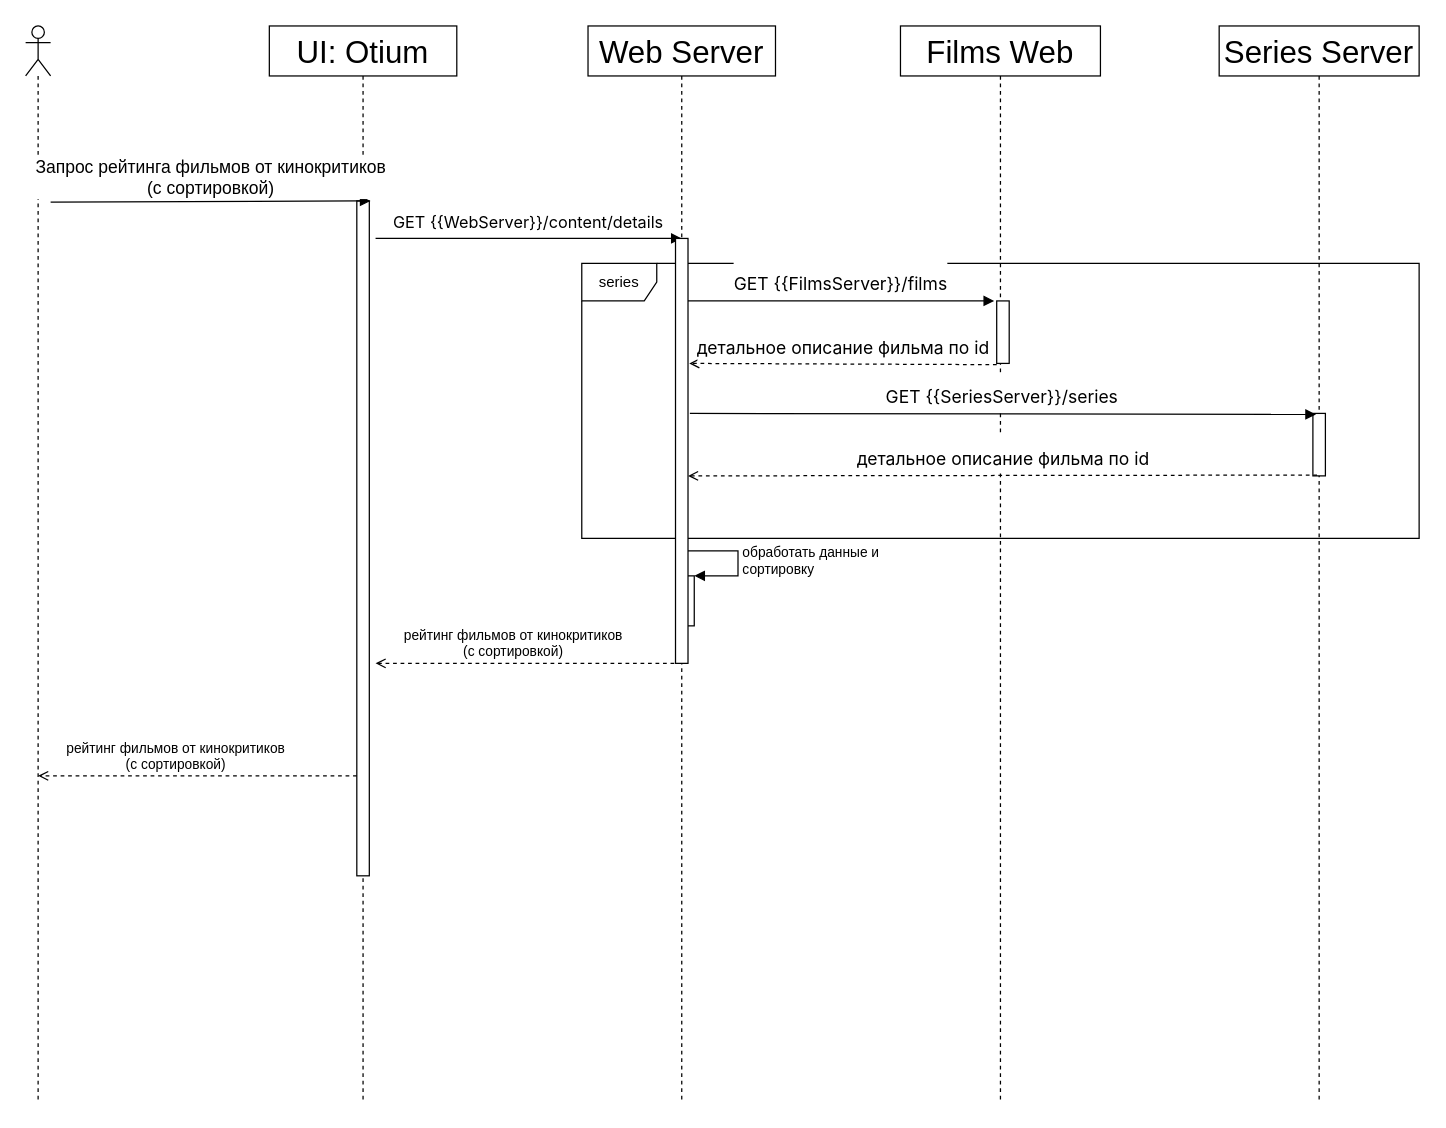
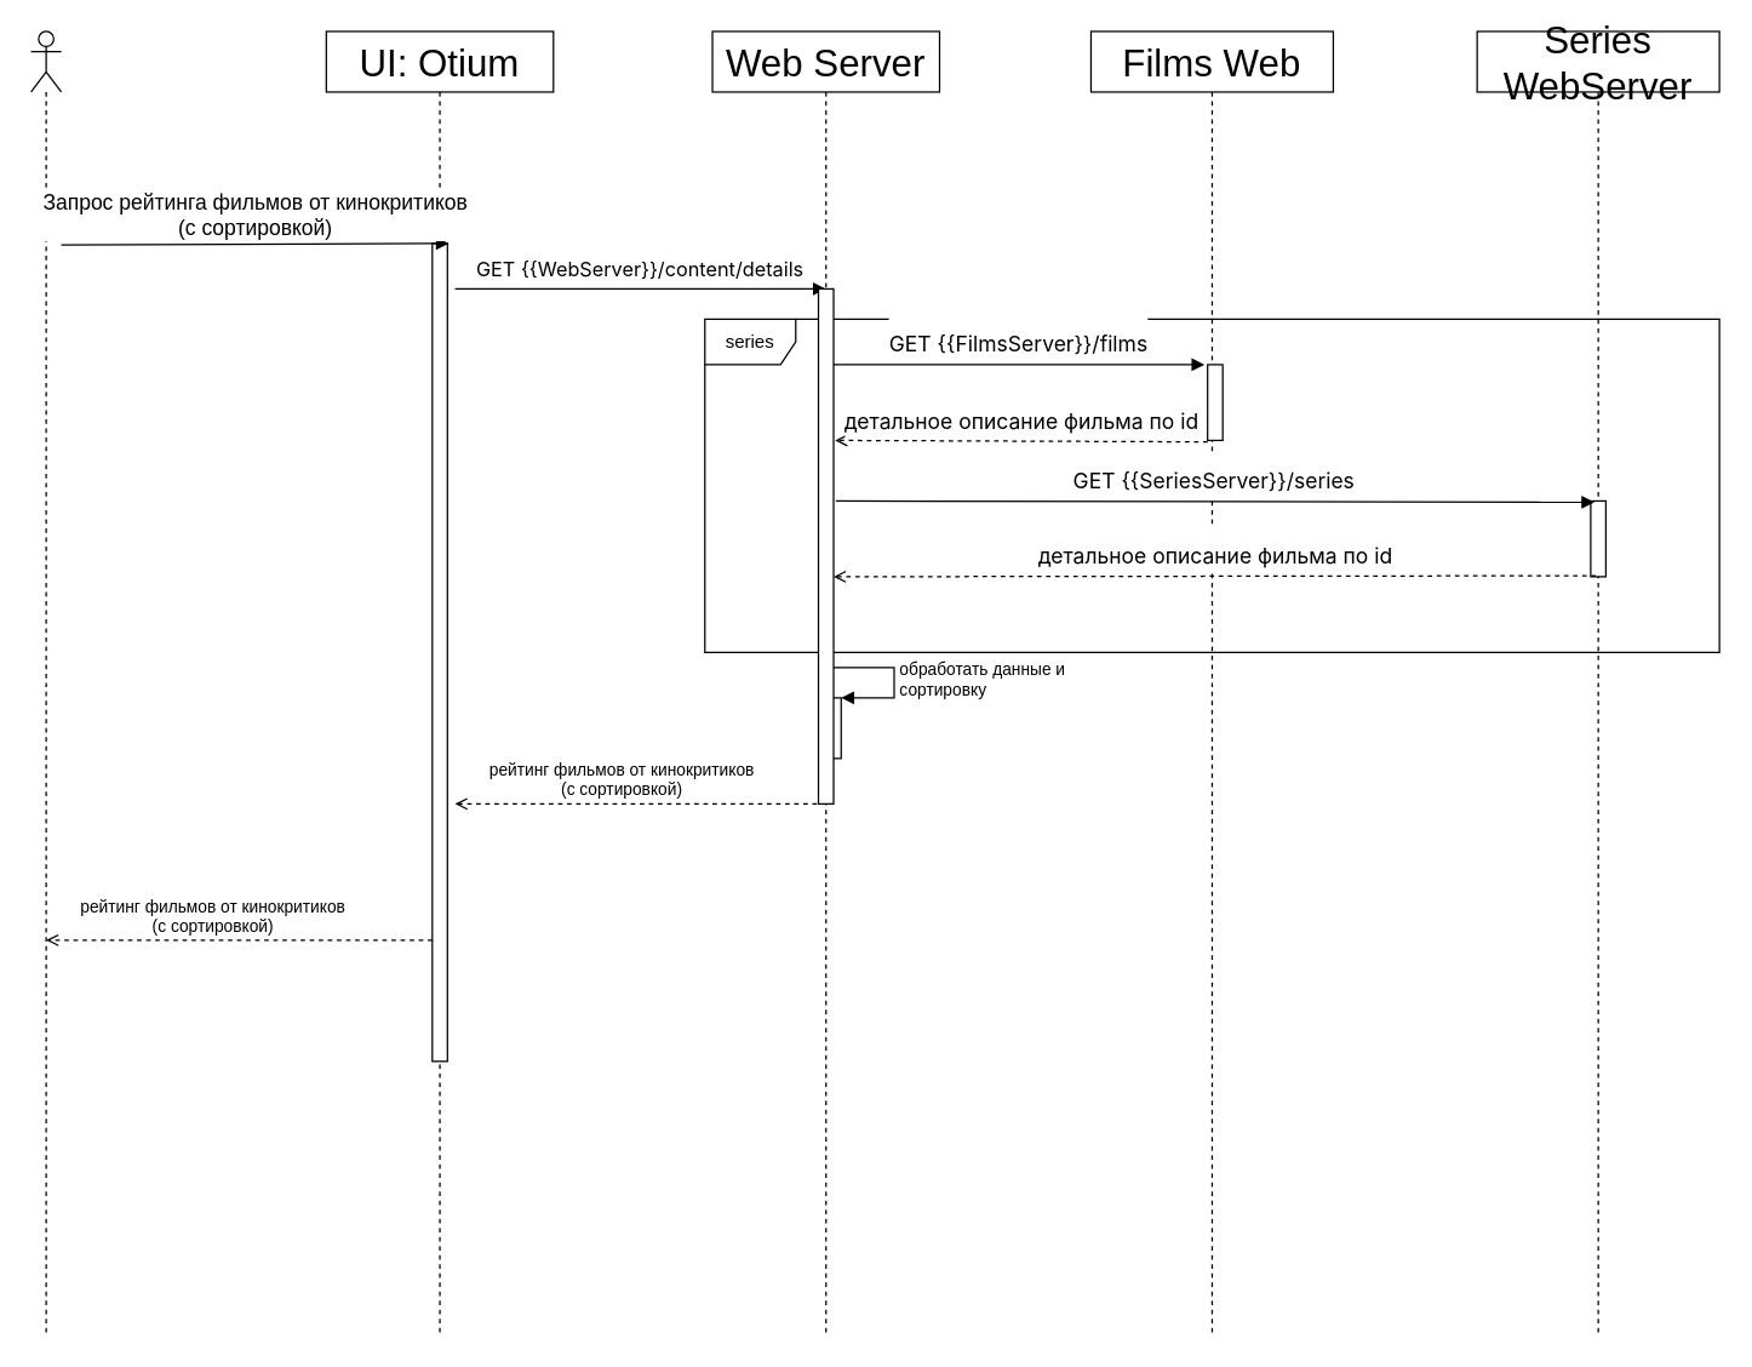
  <mxCell id="0" />
  <mxCell id="1" parent="0" />
  <mxCell id="2" value="" style="shape=umlLifeline;participant=umlActor;perimeter=lifelinePerimeter;whiteSpace=wrap;html=1;container=1;collapsible=0;recursiveResize=0;verticalAlign=top;spacingTop=36;outlineConnect=0;fontSize=25;" vertex="1" parent="1"><mxGeometry x="20" y="20" width="20" height="860" as="geometry" /></mxCell>
  <mxCell id="3" value="Web Server" style="shape=umlLifeline;perimeter=lifelinePerimeter;whiteSpace=wrap;html=1;container=1;collapsible=0;recursiveResize=0;outlineConnect=0;fontSize=25;" vertex="1" parent="1"><mxGeometry x="470" y="20" width="150" height="860" as="geometry" /></mxCell>
- <mxCell id="4" value="Series Server" style="shape=umlLifeline;perimeter=lifelinePerimeter;whiteSpace=wrap;html=1;container=1;collapsible=0;recursiveResize=0;outlineConnect=0;fontSize=25;" vertex="1" parent="1"><mxGeometry x="975" y="20" width="160" height="860" as="geometry" /></mxCell>
+ <mxCell id="4" value="Series WebServer" style="shape=umlLifeline;perimeter=lifelinePerimeter;whiteSpace=wrap;html=1;container=1;collapsible=0;recursiveResize=0;outlineConnect=0;fontSize=25;" vertex="1" parent="1"><mxGeometry x="975" y="20" width="160" height="860" as="geometry" /></mxCell>
  <mxCell id="5" value="UI: Otium" style="shape=umlLifeline;perimeter=lifelinePerimeter;whiteSpace=wrap;html=1;container=1;collapsible=0;recursiveResize=0;outlineConnect=0;fontSize=25;" vertex="1" parent="1"><mxGeometry x="215" y="20" width="150" height="860" as="geometry" /></mxCell>
  <mxCell id="6" value="Films Web" style="shape=umlLifeline;perimeter=lifelinePerimeter;whiteSpace=wrap;html=1;container=1;collapsible=0;recursiveResize=0;outlineConnect=0;fontSize=25;" vertex="1" parent="1"><mxGeometry x="720" y="20" width="160" height="860" as="geometry" /></mxCell>
  <mxCell id="7" value="обработать данные и&lt;br&gt;сортировку" style="edgeStyle=orthogonalEdgeStyle;html=1;align=left;spacingLeft=2;endArrow=block;rounded=0;entryX=1;entryY=0;" edge="1" parent="1"><mxGeometry relative="1" as="geometry"><mxPoint x="550" y="440" as="sourcePoint" /><Array as="points"><mxPoint x="590" y="440" /><mxPoint x="590" y="460" /></Array><mxPoint x="555" y="460" as="targetPoint" /></mxGeometry></mxCell>
  <mxCell id="8" value="" style="html=1;points=[[0,0,0,0,5],[0,1,0,0,-5],[1,0,0,0,5],[1,1,0,0,-5]];perimeter=orthogonalPerimeter;outlineConnect=0;targetShapes=umlLifeline;portConstraint=eastwest;newEdgeStyle={&quot;curved&quot;:0,&quot;rounded&quot;:0};" vertex="1" parent="1"><mxGeometry x="545" y="460" width="10" height="40" as="geometry" /></mxCell>
  <mxCell id="9" value="" style="html=1;points=[];perimeter=orthogonalPerimeter;fontFamily=Helvetica;fontSize=25;fontColor=default;align=center;strokeColor=default;fillColor=default;" vertex="1" parent="1"><mxGeometry x="285" y="160" width="10" height="540" as="geometry" /></mxCell>
  <mxCell id="10" value="рейтинг фильмов от кинокритиков &lt;br&gt;(с сортировкой)" style="html=1;verticalAlign=bottom;startArrow=none;endArrow=open;startSize=8;rounded=1;startFill=0;endFill=0;dashed=1;" edge="1" parent="1"><mxGeometry x="0.102" relative="1" as="geometry"><mxPoint x="545" y="530" as="sourcePoint" /><mxPoint x="300" y="530" as="targetPoint" /><mxPoint as="offset" /></mxGeometry></mxCell>
  <mxCell id="11" value="рейтинг фильмов от кинокритиков &lt;br&gt;(с сортировкой)" style="html=1;verticalAlign=bottom;startArrow=none;endArrow=open;startSize=8;rounded=1;startFill=0;endFill=0;dashed=1;entryX=0.5;entryY=0.877;entryDx=0;entryDy=0;entryPerimeter=0;" edge="1" parent="1"><mxGeometry x="0.137" relative="1" as="geometry"><mxPoint x="285" y="620" as="sourcePoint" /><mxPoint x="30" y="620" as="targetPoint" /><mxPoint as="offset" /></mxGeometry></mxCell>
  <mxCell id="12" value="Запрос рейтинга фильмов от кинокритиков&lt;br&gt;(с сортировкой)" style="html=1;verticalAlign=bottom;startArrow=none;startFill=0;endArrow=block;startSize=8;rounded=1;fontSize=14;entryX=0.069;entryY=-0.001;entryDx=0;entryDy=0;entryPerimeter=0;" edge="1" parent="1"><mxGeometry width="60" relative="1" as="geometry"><mxPoint x="40" y="161" as="sourcePoint" /><mxPoint x="296" y="160" as="targetPoint" /></mxGeometry></mxCell>
  <mxCell id="13" value="&lt;span style=&quot;background-color: rgb(255, 255, 255); font-size: 13px;&quot;&gt;&lt;font style=&quot;font-size: 13px;&quot;&gt;&lt;span style=&quot;font-family: Inter, system-ui, -apple-system, &amp;quot;system-ui&amp;quot;, &amp;quot;Segoe UI&amp;quot;, Roboto, Oxygen, Ubuntu, Cantarell, &amp;quot;Fira Sans&amp;quot;, &amp;quot;Droid Sans&amp;quot;, Helvetica, Arial, sans-serif; text-align: left;&quot; data-testid=&quot;resolvedVariable&quot; spellcheck=&quot;false&quot; class=&quot;resolvedVariable&quot;&gt;GET {{WebServer}}&lt;/span&gt;&lt;span style=&quot;font-family: Inter, system-ui, -apple-system, &amp;quot;system-ui&amp;quot;, &amp;quot;Segoe UI&amp;quot;, Roboto, Oxygen, Ubuntu, Cantarell, &amp;quot;Fira Sans&amp;quot;, &amp;quot;Droid Sans&amp;quot;, Helvetica, Arial, sans-serif; text-align: left;&quot; data-testid=&quot;resolvedVariable&quot; spellcheck=&quot;false&quot; class=&quot;resolvedVariable&quot;&gt;/content&lt;/span&gt;&lt;/font&gt;&lt;span style=&quot;font-family: Inter, system-ui, -apple-system, &amp;quot;system-ui&amp;quot;, &amp;quot;Segoe UI&amp;quot;, Roboto, Oxygen, Ubuntu, Cantarell, &amp;quot;Fira Sans&amp;quot;, &amp;quot;Droid Sans&amp;quot;, Helvetica, Arial, sans-serif; text-align: left;&quot; data-offset-key=&quot;a3p1t-1-0&quot;&gt;&lt;span style=&quot;&quot; data-text=&quot;true&quot;&gt;/details&lt;/span&gt;&lt;/span&gt;&lt;/span&gt;" style="html=1;verticalAlign=bottom;startArrow=none;endArrow=block;startSize=8;rounded=1;fontSize=25;entryX=-0.044;entryY=0.001;entryDx=0;entryDy=0;entryPerimeter=0;startFill=0;" edge="1" parent="1"><mxGeometry x="-0.005" relative="1" as="geometry"><mxPoint x="300" y="190" as="sourcePoint" /><mxPoint as="offset" /><mxPoint x="545" y="190" as="targetPoint" /></mxGeometry></mxCell>
  <mxCell id="14" value="series" style="shape=umlFrame;whiteSpace=wrap;html=1;" vertex="1" parent="1"><mxGeometry x="465" y="210" width="670" height="220" as="geometry" /></mxCell>
  <mxCell id="15" value="" style="html=1;points=[];perimeter=orthogonalPerimeter;fontFamily=Helvetica;fontSize=25;fontColor=default;align=center;strokeColor=default;fillColor=default;" vertex="1" parent="1"><mxGeometry x="540" y="190" width="10" height="340" as="geometry" /></mxCell>
  <mxCell id="16" value="&lt;span style=&quot;background-color: rgb(255, 255, 255); font-size: 14px;&quot;&gt;&lt;font style=&quot;font-size: 14px;&quot;&gt;&lt;span style=&quot;font-family: Inter, system-ui, -apple-system, &amp;quot;system-ui&amp;quot;, &amp;quot;Segoe UI&amp;quot;, Roboto, Oxygen, Ubuntu, Cantarell, &amp;quot;Fira Sans&amp;quot;, &amp;quot;Droid Sans&amp;quot;, Helvetica, Arial, sans-serif; text-align: left;&quot; data-testid=&quot;resolvedVariable&quot; spellcheck=&quot;false&quot; class=&quot;resolvedVariable&quot;&gt;GET {{FilmsServer}}&lt;/span&gt;&lt;span style=&quot;font-family: Inter, system-ui, -apple-system, &amp;quot;system-ui&amp;quot;, &amp;quot;Segoe UI&amp;quot;, Roboto, Oxygen, Ubuntu, Cantarell, &amp;quot;Fira Sans&amp;quot;, &amp;quot;Droid Sans&amp;quot;, Helvetica, Arial, sans-serif; text-align: left;&quot; data-testid=&quot;resolvedVariable&quot; spellcheck=&quot;false&quot; class=&quot;resolvedVariable&quot;&gt;/films&lt;/span&gt;&lt;/font&gt;&lt;/span&gt;" style="html=1;verticalAlign=bottom;startArrow=none;endArrow=block;startSize=8;rounded=1;fontSize=25;entryX=-0.044;entryY=0.001;entryDx=0;entryDy=0;entryPerimeter=0;startFill=0;" edge="1" parent="1"><mxGeometry x="-0.001" relative="1" as="geometry"><mxPoint x="550" y="240" as="sourcePoint" /><mxPoint x="795" y="240" as="targetPoint" /><mxPoint as="offset" /></mxGeometry></mxCell>
  <mxCell id="17" value="" style="html=1;points=[];perimeter=orthogonalPerimeter;fontFamily=Helvetica;fontSize=25;fontColor=default;align=center;strokeColor=default;fillColor=default;" vertex="1" parent="1"><mxGeometry x="797" y="240" width="10" height="50" as="geometry" /></mxCell>
  <mxCell id="18" value="" style="html=1;points=[];perimeter=orthogonalPerimeter;fontFamily=Helvetica;fontSize=25;fontColor=default;align=center;strokeColor=default;fillColor=default;" vertex="1" parent="1"><mxGeometry x="1050" y="330" width="10" height="50" as="geometry" /></mxCell>
  <mxCell id="19" value="&lt;span style=&quot;background-color: rgb(255, 255, 255); font-size: 14px;&quot;&gt;&lt;font style=&quot;font-size: 14px;&quot;&gt;&lt;span style=&quot;font-family: Inter, system-ui, -apple-system, &amp;quot;system-ui&amp;quot;, &amp;quot;Segoe UI&amp;quot;, Roboto, Oxygen, Ubuntu, Cantarell, &amp;quot;Fira Sans&amp;quot;, &amp;quot;Droid Sans&amp;quot;, Helvetica, Arial, sans-serif; text-align: left;&quot; data-testid=&quot;resolvedVariable&quot; spellcheck=&quot;false&quot; class=&quot;resolvedVariable&quot;&gt;GET {{SeriesServer}}&lt;/span&gt;&lt;span style=&quot;font-family: Inter, system-ui, -apple-system, &amp;quot;system-ui&amp;quot;, &amp;quot;Segoe UI&amp;quot;, Roboto, Oxygen, Ubuntu, Cantarell, &amp;quot;Fira Sans&amp;quot;, &amp;quot;Droid Sans&amp;quot;, Helvetica, Arial, sans-serif; text-align: left;&quot; data-testid=&quot;resolvedVariable&quot; spellcheck=&quot;false&quot; class=&quot;resolvedVariable&quot;&gt;/series&lt;/span&gt;&lt;/font&gt;&lt;/span&gt;" style="html=1;verticalAlign=bottom;startArrow=none;endArrow=block;startSize=8;rounded=1;fontSize=25;entryX=-0.044;entryY=0.001;entryDx=0;entryDy=0;entryPerimeter=0;startFill=0;exitX=0.933;exitY=0.468;exitDx=0;exitDy=0;exitPerimeter=0;" edge="1" parent="1"><mxGeometry x="-0.001" relative="1" as="geometry"><mxPoint x="551.5" y="330" as="sourcePoint" /><mxPoint x="1052.5" y="330.87" as="targetPoint" /><mxPoint as="offset" /></mxGeometry></mxCell>
  <mxCell id="20" value="&lt;div style=&quot;text-align: left;&quot;&gt;&lt;font face=&quot;Inter, system-ui, -apple-system, system-ui, Segoe UI, Roboto, Oxygen, Ubuntu, Cantarell, Fira Sans, Droid Sans, Helvetica, Arial, sans-serif&quot;&gt;&lt;span style=&quot;font-size: 14px;&quot;&gt;детальное описание фильма по id&lt;/span&gt;&lt;/font&gt;&lt;/div&gt;" style="html=1;verticalAlign=bottom;startArrow=none;endArrow=open;startSize=8;rounded=1;fontSize=25;startFill=0;endFill=0;dashed=1;entryX=1.067;entryY=0.35;entryDx=0;entryDy=0;entryPerimeter=0;exitX=0.186;exitY=0.996;exitDx=0;exitDy=0;exitPerimeter=0;" edge="1" parent="1"><mxGeometry x="-0.001" relative="1" as="geometry"><mxPoint x="797" y="291" as="sourcePoint" /><mxPoint x="551" y="290" as="targetPoint" /><mxPoint as="offset" /></mxGeometry></mxCell>
  <mxCell id="21" value="&lt;div style=&quot;text-align: left;&quot;&gt;&lt;font face=&quot;Inter, system-ui, -apple-system, system-ui, Segoe UI, Roboto, Oxygen, Ubuntu, Cantarell, Fira Sans, Droid Sans, Helvetica, Arial, sans-serif&quot;&gt;&lt;span style=&quot;font-size: 14px;&quot;&gt;детальное описание фильма по id&lt;/span&gt;&lt;/font&gt;&lt;/div&gt;" style="html=1;verticalAlign=bottom;startArrow=none;endArrow=open;startSize=8;rounded=1;fontSize=25;startFill=0;endFill=0;dashed=1;entryX=1.067;entryY=0.35;entryDx=0;entryDy=0;entryPerimeter=0;exitX=0.333;exitY=0.987;exitDx=0;exitDy=0;exitPerimeter=0;" edge="1" parent="1" source="18"><mxGeometry x="-0.001" relative="1" as="geometry"><mxPoint x="796" y="381" as="sourcePoint" /><mxPoint x="550" y="380" as="targetPoint" /><mxPoint as="offset" /></mxGeometry></mxCell>
